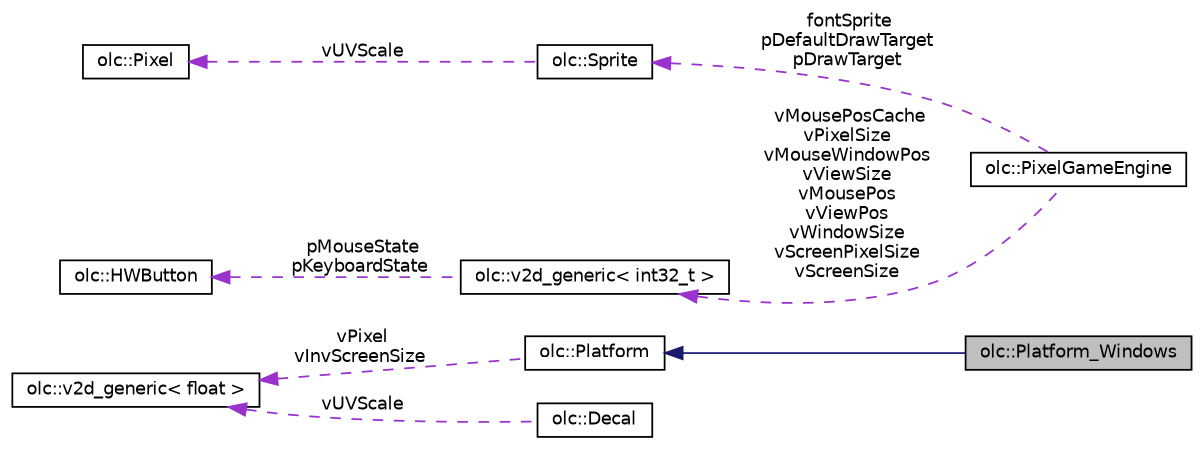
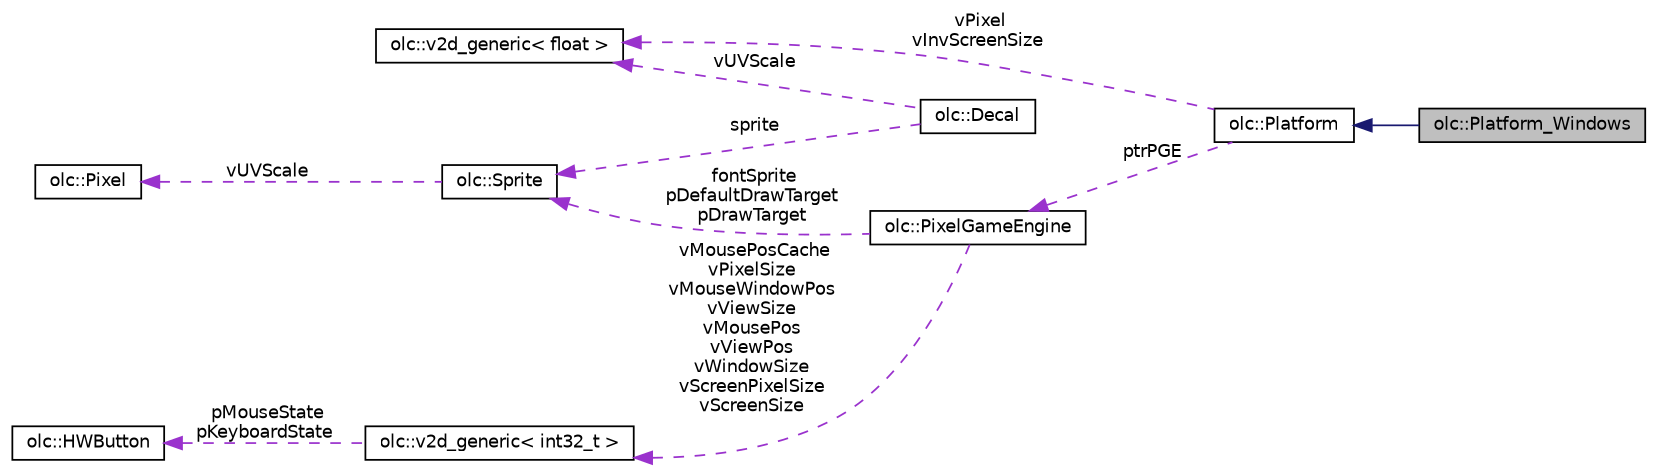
  digraph {
    rankdir=LR
    node [color=black fillcolor=white fontname=Helvetica fontsize=10 shape=record style=filled]
    edge [color=darkorchid3 dir=back fontname=Helvetica fontsize=10 labelfontname=Helvetica labelfontsize=10 style=dashed]
    n1 [fillcolor=grey75 fontcolor=black height=0.2 label="olc::Platform_Windows" width=0.4]
    n2 [height=0.2 label="olc::Platform" width=0.4]
    n3 [height=0.2 label="olc::PixelGameEngine" width=0.4]
    n4 [height=0.2 label="olc::Decal" width=0.4]
    n5 [height=0.2 label="olc::Sprite" width=0.4]
    n6 [height=0.2 label="olc::Pixel" width=0.4]
    n7 [height=0.2 label="olc::v2d_generic\< float \>" width=0.4]
    n8 [height=0.2 label="olc::HWButton" width=0.4]
    n9 [height=0.2 label="olc::v2d_generic\< int32_t \>" width=0.4]
    n2 -> n1 [color=midnightblue style=solid]
+   n3 -> n2 [label=" ptrPGE"]
    n5 -> n3 [label=" fontSprite\npDefaultDrawTarget\npDrawTarget"]
+   n5 -> n4 [label=" sprite"]
    n6 -> n5 [label=" vUVScale"]
    n7 -> n2 [label=" vPixel\nvInvScreenSize"]
    n7 -> n4 [label=" vUVScale"]
    n8 -> n9 [label=" pMouseState\npKeyboardState"]
    n9 -> n3 [label=" vMousePosCache\nvPixelSize\nvMouseWindowPos\nvViewSize\nvMousePos\nvViewPos\nvWindowSize\nvScreenPixelSize\nvScreenSize"]
  }
